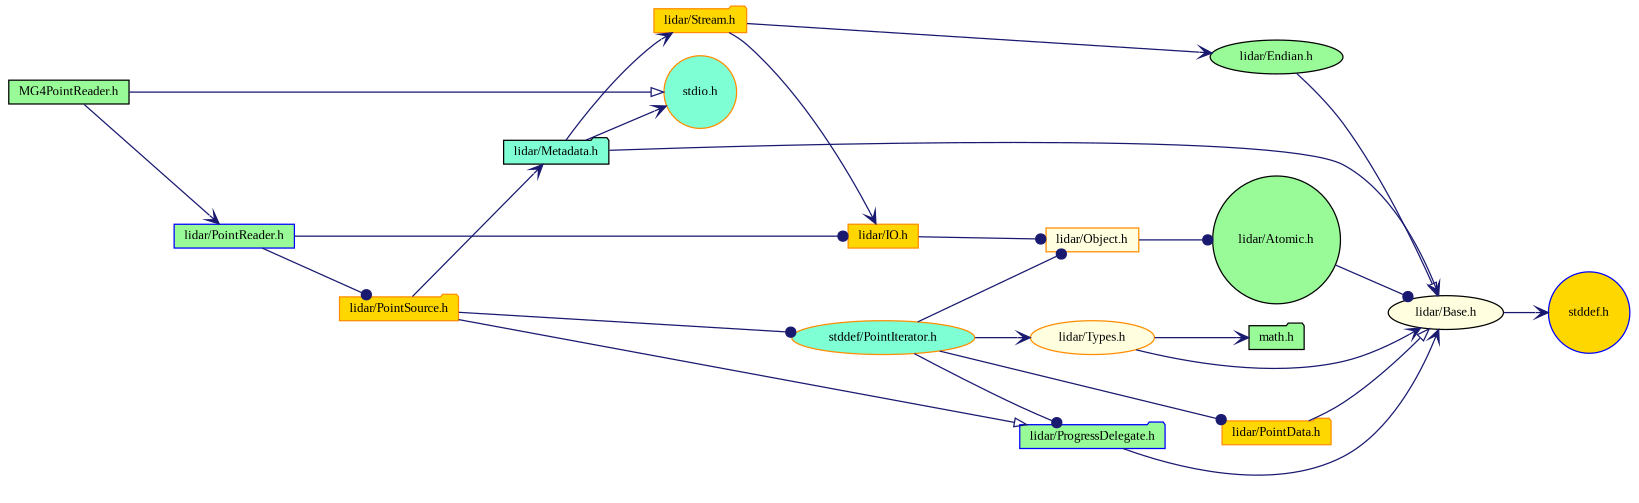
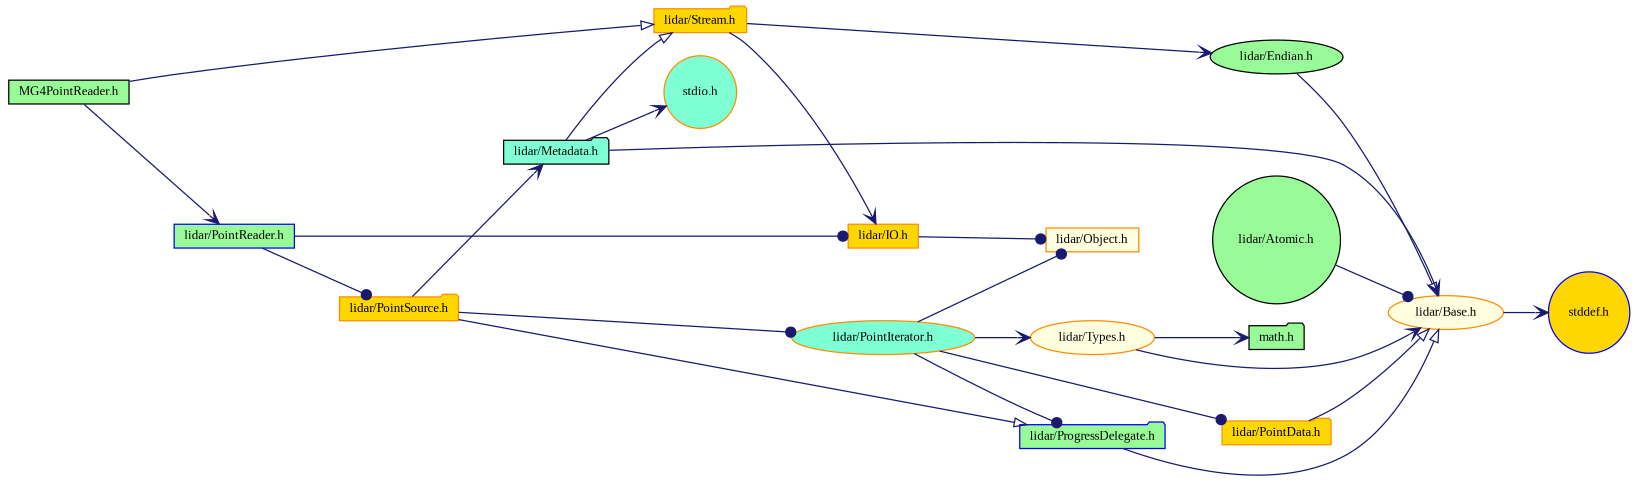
  digraph {
    fontname="Liberation Serif"
    rankdir=LR
    node [color=darkorange fillcolor=palegreen fontname="Liberation Serif" fontsize=10 shape=folder style=filled]
    edge [arrowhead=vee color=midnightblue fontname="Liberation Serif" fontsize=10 labelfontname=Helvetica labelfontsize=10 style=solid]
    n1 [color=black fontcolor=black height=0.2 label="MG4PointReader.h" shape=box width=0.4]
    n2 [color=blue height=0.2 label="lidar/PointReader.h" shape=box width=0.4]
    n3 [fillcolor=gold height=0.2 label="lidar/Stream.h" width=0.4]
    n4 [fillcolor=gold height=0.2 label="lidar/PointSource.h" width=0.4]
    n5 [fillcolor=gold height=0.2 label="lidar/IO.h" shape=box width=0.4]
    n6 [color=black height=0.2 label="lidar/Endian.h" shape=ellipse width=0.4]
    n7 [color=black fillcolor=aquamarine height=0.2 label="lidar/Metadata.h" width=0.4]
-   n8 [fillcolor=aquamarine height=0.2 label="stddef/PointIterator.h" shape=ellipse width=0.4]
+   n8 [fillcolor=aquamarine height=0.2 label="lidar/PointIterator.h" shape=ellipse width=0.4]
    n9 [color=blue height=0.2 label="lidar/ProgressDelegate.h" width=0.4]
    n10 [fillcolor=lightyellow height=0.2 label="lidar/Object.h" shape=box width=0.4]
-   n11 [color=black fillcolor=lightyellow height=0.2 label="lidar/Base.h" shape=ellipse width=0.4]
+   n11 [fillcolor=lightyellow height=0.2 label="lidar/Base.h" shape=ellipse width=0.4]
    n12 [fillcolor=aquamarine height=0.2 label="stdio.h" shape=circle width=0.4]
    n13 [fillcolor=lightyellow height=0.2 label="lidar/Types.h" shape=ellipse width=0.4]
    n14 [fillcolor=gold height=0.2 label="lidar/PointData.h" width=0.4]
    n15 [color=blue fillcolor=gold height=0.2 label="stddef.h" shape=circle width=0.4]
    n16 [color=black height=0.2 label="lidar/Atomic.h" shape=circle width=0.4]
    n17 [color=black height=0.2 label="math.h" width=0.4]
    n1 -> n2
-   n1 -> n12 [arrowhead=onormal]
+   n1 -> n3 [arrowhead=onormal]
    n2 -> n4 [arrowhead=dot]
    n2 -> n5 [arrowhead=dot]
    n3 -> n5
    n3 -> n6
    n4 -> n7
    n4 -> n8 [arrowhead=dot]
    n4 -> n9 [arrowhead=onormal]
    n5 -> n10 [arrowhead=dot]
    n6 -> n11 [arrowhead=onormal]
-   n7 -> n3
+   n7 -> n3 [arrowhead=onormal]
    n7 -> n11
    n7 -> n12
    n8 -> n9 [arrowhead=dot]
    n8 -> n10 [arrowhead=dot]
    n8 -> n13
    n8 -> n14 [arrowhead=dot]
-   n9 -> n11
-   n10 -> n16 [arrowhead=dot]
+   n9 -> n11 [arrowhead=onormal]
    n11 -> n15
    n13 -> n11
    n13 -> n17
    n14 -> n11 [arrowhead=onormal]
    n16 -> n11 [arrowhead=dot]
  }
